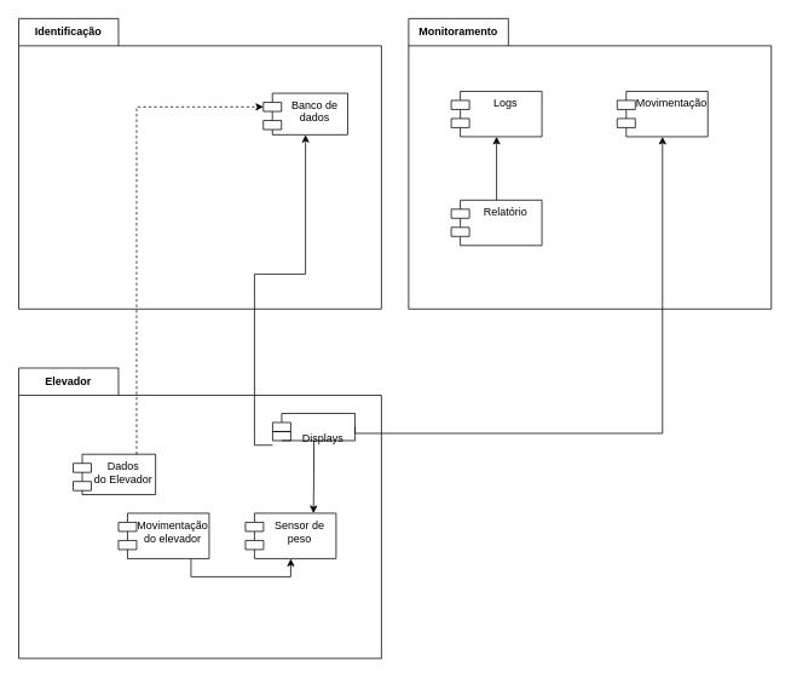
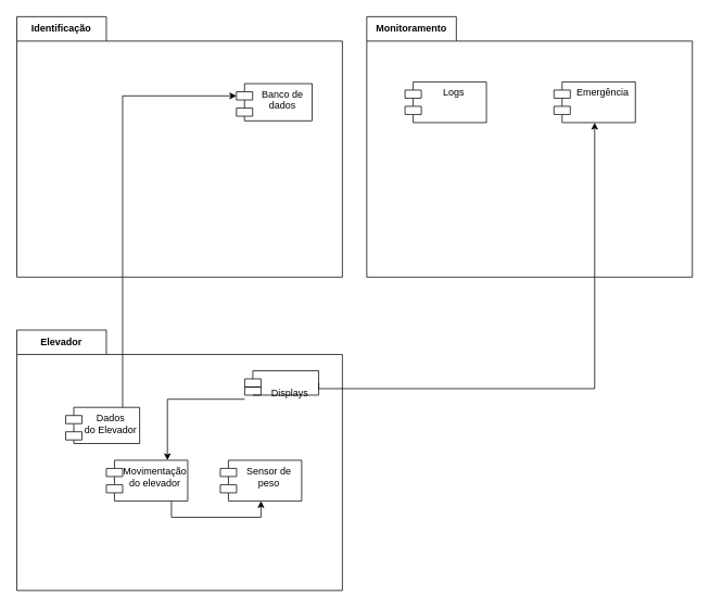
  <mxCell id="0" />
  <mxCell id="1" parent="0" />
  <mxCell id="2" value="Identificação" style="shape=folder;fontStyle=1;tabWidth=110;tabHeight=30;tabPosition=left;html=1;boundedLbl=1;labelInHeader=1;container=1;collapsible=0;whiteSpace=wrap;" vertex="1" parent="1"><mxGeometry x="20" y="20" width="400" height="320" as="geometry" /></mxCell>
  <mxCell id="3" value="" style="html=1;strokeColor=none;resizeWidth=1;resizeHeight=1;fillColor=none;part=1;connectable=0;allowArrows=0;deletable=0;whiteSpace=wrap;" vertex="1" parent="2"><mxGeometry width="400" height="224.0" relative="1" as="geometry"><mxPoint y="30" as="offset" /></mxGeometry></mxCell>
  <mxCell id="4" value="Banco de dados" style="shape=module;align=left;spacingLeft=20;align=center;verticalAlign=top;whiteSpace=wrap;html=1;" vertex="1" parent="2"><mxGeometry x="269.767" y="82.286" width="93.023" height="45.714" as="geometry" /></mxCell>
  <mxCell id="5" value="Elevador" style="shape=folder;fontStyle=1;tabWidth=110;tabHeight=30;tabPosition=left;html=1;boundedLbl=1;labelInHeader=1;container=1;collapsible=0;whiteSpace=wrap;" vertex="1" parent="1"><mxGeometry x="20" y="405" width="400" height="320" as="geometry" /></mxCell>
  <mxCell id="6" value="" style="html=1;strokeColor=none;resizeWidth=1;resizeHeight=1;fillColor=none;part=1;connectable=0;allowArrows=0;deletable=0;whiteSpace=wrap;" vertex="1" parent="5"><mxGeometry width="400.0" height="224" relative="1" as="geometry"><mxPoint y="30" as="offset" /></mxGeometry></mxCell>
- <mxCell id="7" style="edgeStyle=orthogonalEdgeStyle;rounded=0;orthogonalLoop=1;jettySize=auto;html=1;entryX=0.75;entryY=0;entryDx=0;entryDy=0;" edge="1" parent="5" source="9" target="10"><mxGeometry relative="1" as="geometry" /></mxCell>
- <mxCell id="8" style="edgeStyle=orthogonalEdgeStyle;rounded=0;orthogonalLoop=1;jettySize=auto;html=1;exitX=0;exitY=0;exitDx=0;exitDy=35;exitPerimeter=0;" edge="1" parent="5" source="9" target="4"><mxGeometry relative="1" as="geometry" /></mxCell>
+ <mxCell id="8" style="edgeStyle=orthogonalEdgeStyle;rounded=0;orthogonalLoop=1;jettySize=auto;html=1;exitX=0;exitY=0;exitDx=0;exitDy=35;exitPerimeter=0;entryX=0.75;entryY=0;entryDx=0;entryDy=0;" edge="1" parent="5" source="9" target="12"><mxGeometry relative="1" as="geometry" /></mxCell>
  <mxCell id="9" value="&lt;div&gt;&lt;br&gt;&lt;/div&gt;Displays" style="shape=module;align=left;spacingLeft=20;align=center;verticalAlign=top;whiteSpace=wrap;html=1;" vertex="1" parent="5"><mxGeometry x="279.997" y="50.002" width="90.909" height="30" as="geometry" /></mxCell>
  <mxCell id="10" value="Sensor de peso" style="shape=module;align=left;spacingLeft=20;align=center;verticalAlign=top;whiteSpace=wrap;html=1;" vertex="1" parent="5"><mxGeometry x="250" y="160" width="100" height="50" as="geometry" /></mxCell>
  <mxCell id="11" style="edgeStyle=orthogonalEdgeStyle;rounded=0;orthogonalLoop=1;jettySize=auto;html=1;entryX=0.5;entryY=1;entryDx=0;entryDy=0;" edge="1" parent="5" source="12" target="10"><mxGeometry relative="1" as="geometry"><Array as="points"><mxPoint x="190" y="230" /><mxPoint x="300" y="230" /></Array></mxGeometry></mxCell>
  <mxCell id="12" value="Movimentação do elevador" style="shape=module;align=left;spacingLeft=20;align=center;verticalAlign=top;whiteSpace=wrap;html=1;" vertex="1" parent="5"><mxGeometry x="110" y="160" width="100" height="50" as="geometry" /></mxCell>
  <mxCell id="13" value="Dados&lt;div&gt;do Elevador&lt;/div&gt;" style="shape=module;align=left;spacingLeft=20;align=center;verticalAlign=top;whiteSpace=wrap;html=1;" vertex="1" parent="5"><mxGeometry x="59.998" y="95.002" width="90.909" height="44.444" as="geometry" /></mxCell>
  <mxCell id="14" value="Monitoramento" style="shape=folder;fontStyle=1;tabWidth=110;tabHeight=30;tabPosition=left;html=1;boundedLbl=1;labelInHeader=1;container=1;collapsible=0;whiteSpace=wrap;" vertex="1" parent="1"><mxGeometry x="450" y="20" width="400" height="320" as="geometry" /></mxCell>
  <mxCell id="15" value="" style="html=1;strokeColor=none;resizeWidth=1;resizeHeight=1;fillColor=none;part=1;connectable=0;allowArrows=0;deletable=0;whiteSpace=wrap;" vertex="1" parent="14"><mxGeometry width="400" height="224.0" relative="1" as="geometry"><mxPoint y="30" as="offset" /></mxGeometry></mxCell>
  <mxCell id="16" value="Logs" style="shape=module;align=left;spacingLeft=20;align=center;verticalAlign=top;whiteSpace=wrap;html=1;" vertex="1" parent="14"><mxGeometry x="47" y="80.14" width="100" height="50" as="geometry" /></mxCell>
- <mxCell id="17" style="edgeStyle=orthogonalEdgeStyle;rounded=0;orthogonalLoop=1;jettySize=auto;html=1;exitX=0.5;exitY=0;exitDx=0;exitDy=0;entryX=0.5;entryY=1;entryDx=0;entryDy=0;" edge="1" parent="14" source="18" target="16"><mxGeometry relative="1" as="geometry" /></mxCell>
- <mxCell id="18" value="Relatório" style="shape=module;align=left;spacingLeft=20;align=center;verticalAlign=top;whiteSpace=wrap;html=1;" vertex="1" parent="14"><mxGeometry x="47" y="200" width="100" height="50" as="geometry" /></mxCell>
- <mxCell id="19" value="Movimentação" style="shape=module;align=left;spacingLeft=20;align=center;verticalAlign=top;whiteSpace=wrap;html=1;" vertex="1" parent="14"><mxGeometry x="230" y="80.14" width="100" height="50" as="geometry" /></mxCell>
+ <mxCell id="19" value="Emergência" style="shape=module;align=left;spacingLeft=20;align=center;verticalAlign=top;whiteSpace=wrap;html=1;" vertex="1" parent="14"><mxGeometry x="230" y="80.14" width="100" height="50" as="geometry" /></mxCell>
  <mxCell id="20" style="edgeStyle=orthogonalEdgeStyle;rounded=0;orthogonalLoop=1;jettySize=auto;html=1;entryX=0.5;entryY=1;entryDx=0;entryDy=0;exitX=1;exitY=0.5;exitDx=0;exitDy=0;" edge="1" parent="1" source="9" target="19"><mxGeometry relative="1" as="geometry"><Array as="points"><mxPoint x="730" y="477" /></Array></mxGeometry></mxCell>
- <mxCell id="21" style="edgeStyle=orthogonalEdgeStyle;rounded=0;orthogonalLoop=1;jettySize=auto;html=1;entryX=0;entryY=0;entryDx=0;entryDy=15;entryPerimeter=0;dashed=1;" edge="1" parent="1" source="13" target="4"><mxGeometry relative="1" as="geometry"><Array as="points"><mxPoint x="150" y="117" /></Array></mxGeometry></mxCell>
+ <mxCell id="21" style="edgeStyle=orthogonalEdgeStyle;rounded=0;orthogonalLoop=1;jettySize=auto;html=1;entryX=0;entryY=0;entryDx=0;entryDy=15;entryPerimeter=0;" edge="1" parent="1" source="13" target="4"><mxGeometry relative="1" as="geometry"><Array as="points"><mxPoint x="150" y="117" /></Array></mxGeometry></mxCell>
